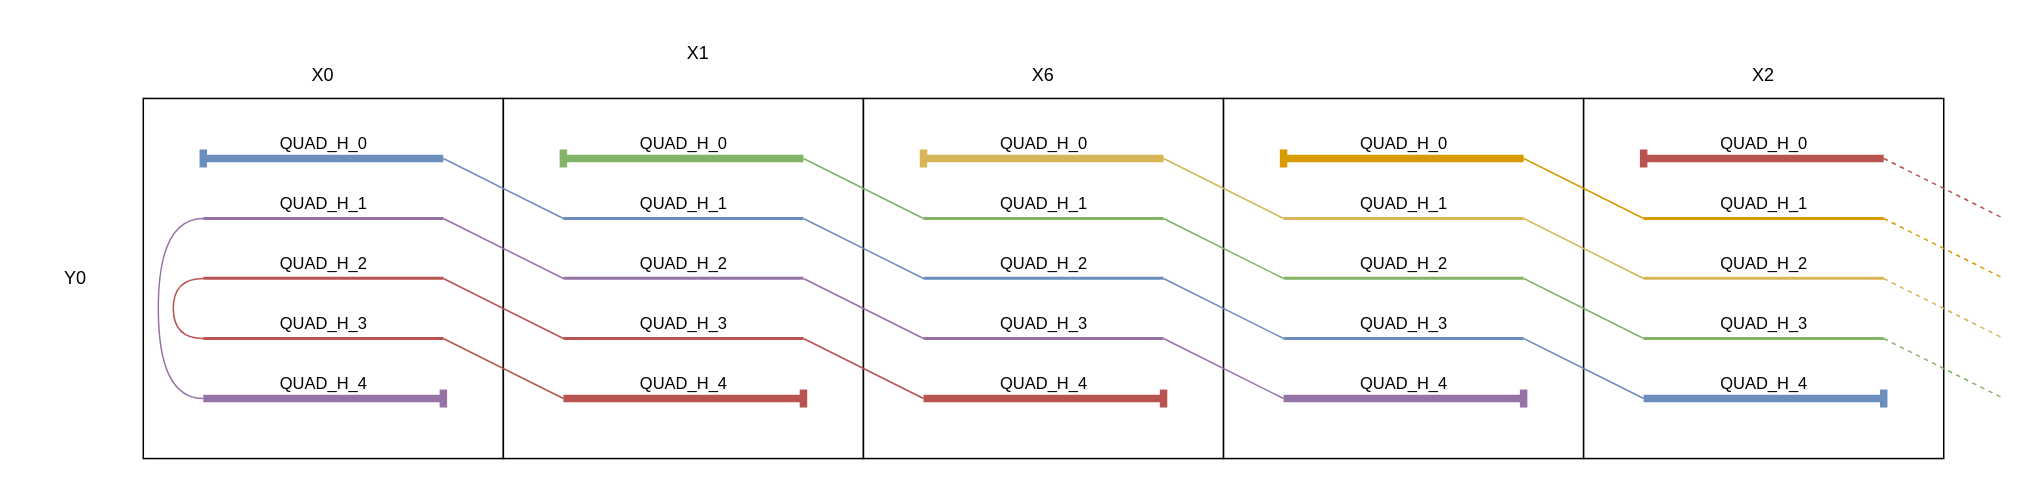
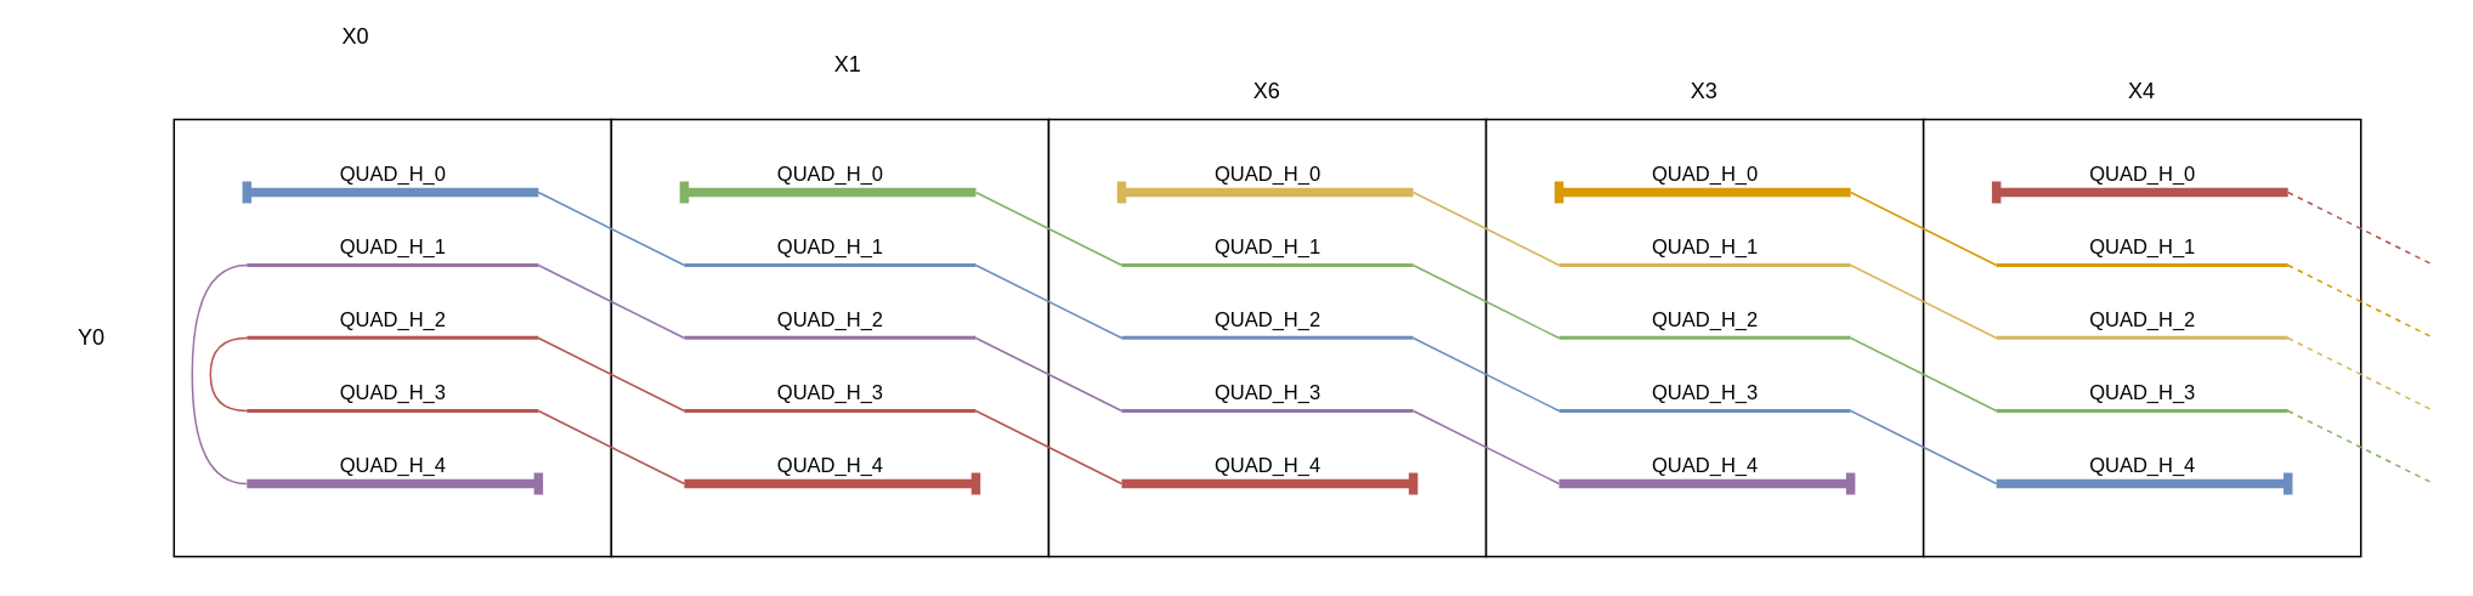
  <mxCell id="0" />
  <mxCell id="1" parent="0" />
  <mxCell id="2" value="" style="whiteSpace=wrap;html=1;aspect=fixed;" parent="1" vertex="1"><mxGeometry x="95" y="65" width="240" height="240" as="geometry" /></mxCell>
  <mxCell id="3" value="&lt;div&gt;QUAD_H_0&lt;/div&gt;" style="endArrow=none;html=1;rounded=0;startArrow=baseDash;startFill=0;strokeWidth=5;fillColor=#dae8fc;strokeColor=#6c8ebf;" parent="1" edge="1"><mxGeometry x="0.001" y="10" width="50" height="50" relative="1" as="geometry"><mxPoint x="135" y="105" as="sourcePoint" /><mxPoint x="295" y="105" as="targetPoint" /><mxPoint as="offset" /></mxGeometry></mxCell>
  <mxCell id="4" value="&lt;div&gt;QUAD_H_1&lt;/div&gt;" style="endArrow=none;html=1;rounded=0;startArrow=none;startFill=0;fillColor=#e1d5e7;strokeColor=#9673a6;strokeWidth=2;" parent="1" edge="1"><mxGeometry x="0.001" y="10" width="50" height="50" relative="1" as="geometry"><mxPoint x="135" y="145" as="sourcePoint" /><mxPoint x="295" y="145" as="targetPoint" /><mxPoint as="offset" /></mxGeometry></mxCell>
  <mxCell id="5" value="&lt;div&gt;QUAD_H_2&lt;/div&gt;" style="endArrow=none;html=1;rounded=0;startArrow=none;startFill=0;fillColor=#f8cecc;strokeColor=#b85450;strokeWidth=2;" parent="1" edge="1"><mxGeometry y="10" width="50" height="50" relative="1" as="geometry"><mxPoint x="135" y="184.76" as="sourcePoint" /><mxPoint x="295" y="184.76" as="targetPoint" /><mxPoint as="offset" /></mxGeometry></mxCell>
  <mxCell id="6" value="&lt;div&gt;QUAD_H_3&lt;/div&gt;" style="endArrow=none;html=1;rounded=0;startArrow=none;startFill=0;fillColor=#f8cecc;strokeColor=#b85450;strokeWidth=2;" parent="1" edge="1"><mxGeometry y="10" width="50" height="50" relative="1" as="geometry"><mxPoint x="135" y="225" as="sourcePoint" /><mxPoint x="295" y="225" as="targetPoint" /><mxPoint as="offset" /></mxGeometry></mxCell>
  <mxCell id="7" value="&lt;div&gt;QUAD_H_4&lt;/div&gt;" style="endArrow=baseDash;html=1;rounded=0;endFill=0;startArrow=none;startFill=0;strokeWidth=5;fillColor=#e1d5e7;strokeColor=#9673a6;" parent="1" edge="1"><mxGeometry x="0.001" y="10" width="50" height="50" relative="1" as="geometry"><mxPoint x="135" y="265" as="sourcePoint" /><mxPoint x="295" y="265" as="targetPoint" /><mxPoint as="offset" /></mxGeometry></mxCell>
  <mxCell id="8" value="" style="whiteSpace=wrap;html=1;aspect=fixed;" parent="1" vertex="1"><mxGeometry x="335" y="65" width="240" height="240" as="geometry" /></mxCell>
  <mxCell id="9" value="&lt;div&gt;QUAD_H_0&lt;/div&gt;" style="endArrow=none;html=1;rounded=0;startArrow=baseDash;startFill=0;strokeWidth=5;fillColor=#d5e8d4;strokeColor=#82b366;" parent="1" edge="1"><mxGeometry x="0.001" y="10" width="50" height="50" relative="1" as="geometry"><mxPoint x="375" y="105" as="sourcePoint" /><mxPoint x="535" y="105" as="targetPoint" /><mxPoint as="offset" /></mxGeometry></mxCell>
  <mxCell id="10" value="&lt;div&gt;QUAD_H_1&lt;/div&gt;" style="endArrow=none;html=1;rounded=0;fillColor=#dae8fc;strokeColor=#6c8ebf;strokeWidth=2;" parent="1" edge="1"><mxGeometry x="0.001" y="10" width="50" height="50" relative="1" as="geometry"><mxPoint x="375" y="145" as="sourcePoint" /><mxPoint x="535" y="145" as="targetPoint" /><mxPoint as="offset" /></mxGeometry></mxCell>
  <mxCell id="11" value="&lt;div&gt;QUAD_H_2&lt;/div&gt;" style="endArrow=none;html=1;rounded=0;fillColor=#e1d5e7;strokeColor=#9673a6;strokeWidth=2;" parent="1" edge="1"><mxGeometry y="10" width="50" height="50" relative="1" as="geometry"><mxPoint x="375" y="184.76" as="sourcePoint" /><mxPoint x="535" y="184.76" as="targetPoint" /><mxPoint as="offset" /></mxGeometry></mxCell>
  <mxCell id="12" value="&lt;div&gt;QUAD_H_3&lt;/div&gt;" style="endArrow=none;html=1;rounded=0;fillColor=#f8cecc;strokeColor=#b85450;strokeWidth=2;" parent="1" edge="1"><mxGeometry y="10" width="50" height="50" relative="1" as="geometry"><mxPoint x="375" y="225" as="sourcePoint" /><mxPoint x="535" y="225" as="targetPoint" /><mxPoint as="offset" /></mxGeometry></mxCell>
  <mxCell id="13" value="&lt;div&gt;QUAD_H_4&lt;/div&gt;" style="endArrow=baseDash;html=1;rounded=0;endFill=0;strokeWidth=5;fillColor=#f8cecc;strokeColor=#b85450;" parent="1" edge="1"><mxGeometry x="0.001" y="10" width="50" height="50" relative="1" as="geometry"><mxPoint x="375" y="265" as="sourcePoint" /><mxPoint x="535" y="265" as="targetPoint" /><mxPoint as="offset" /></mxGeometry></mxCell>
  <mxCell id="14" value="" style="whiteSpace=wrap;html=1;aspect=fixed;" parent="1" vertex="1"><mxGeometry x="575" y="65" width="240" height="240" as="geometry" /></mxCell>
  <mxCell id="15" value="&lt;div&gt;QUAD_H_0&lt;/div&gt;" style="endArrow=none;html=1;rounded=0;startArrow=baseDash;startFill=0;strokeWidth=5;fillColor=#fff2cc;strokeColor=#d6b656;" parent="1" edge="1"><mxGeometry x="0.001" y="10" width="50" height="50" relative="1" as="geometry"><mxPoint x="615" y="105" as="sourcePoint" /><mxPoint x="775" y="105" as="targetPoint" /><mxPoint as="offset" /></mxGeometry></mxCell>
  <mxCell id="16" value="&lt;div&gt;QUAD_H_1&lt;/div&gt;" style="endArrow=none;html=1;rounded=0;fillColor=#d5e8d4;strokeColor=#82b366;strokeWidth=2;" parent="1" edge="1"><mxGeometry x="0.001" y="10" width="50" height="50" relative="1" as="geometry"><mxPoint x="615" y="145" as="sourcePoint" /><mxPoint x="775" y="145" as="targetPoint" /><mxPoint as="offset" /></mxGeometry></mxCell>
  <mxCell id="17" value="&lt;div&gt;QUAD_H_2&lt;/div&gt;" style="endArrow=none;html=1;rounded=0;fillColor=#dae8fc;strokeColor=#6c8ebf;strokeWidth=2;" parent="1" edge="1"><mxGeometry y="10" width="50" height="50" relative="1" as="geometry"><mxPoint x="615" y="184.76" as="sourcePoint" /><mxPoint x="775" y="184.76" as="targetPoint" /><mxPoint as="offset" /></mxGeometry></mxCell>
  <mxCell id="18" value="&lt;div&gt;QUAD_H_3&lt;/div&gt;" style="endArrow=none;html=1;rounded=0;fillColor=#e1d5e7;strokeColor=#9673a6;strokeWidth=2;" parent="1" edge="1"><mxGeometry y="10" width="50" height="50" relative="1" as="geometry"><mxPoint x="615" y="225" as="sourcePoint" /><mxPoint x="775" y="225" as="targetPoint" /><mxPoint as="offset" /></mxGeometry></mxCell>
  <mxCell id="19" value="&lt;div&gt;QUAD_H_4&lt;/div&gt;" style="endArrow=baseDash;html=1;rounded=0;endFill=0;strokeWidth=5;fillColor=#f8cecc;strokeColor=#b85450;" parent="1" edge="1"><mxGeometry x="0.001" y="10" width="50" height="50" relative="1" as="geometry"><mxPoint x="615" y="265" as="sourcePoint" /><mxPoint x="775" y="265" as="targetPoint" /><mxPoint as="offset" /></mxGeometry></mxCell>
  <mxCell id="20" value="" style="whiteSpace=wrap;html=1;aspect=fixed;" parent="1" vertex="1"><mxGeometry x="815" y="65" width="240" height="240" as="geometry" /></mxCell>
  <mxCell id="21" value="&lt;div&gt;QUAD_H_0&lt;/div&gt;" style="endArrow=none;html=1;rounded=0;startArrow=baseDash;startFill=0;strokeWidth=5;fillColor=#ffe6cc;strokeColor=#d79b00;" parent="1" edge="1"><mxGeometry x="0.001" y="10" width="50" height="50" relative="1" as="geometry"><mxPoint x="855" y="105" as="sourcePoint" /><mxPoint x="1015" y="105" as="targetPoint" /><mxPoint as="offset" /></mxGeometry></mxCell>
  <mxCell id="22" value="&lt;div&gt;QUAD_H_1&lt;/div&gt;" style="endArrow=none;html=1;rounded=0;fillColor=#fff2cc;strokeColor=#d6b656;strokeWidth=2;" parent="1" edge="1"><mxGeometry x="0.001" y="10" width="50" height="50" relative="1" as="geometry"><mxPoint x="855" y="145" as="sourcePoint" /><mxPoint x="1015" y="145" as="targetPoint" /><mxPoint as="offset" /></mxGeometry></mxCell>
  <mxCell id="23" value="&lt;div&gt;QUAD_H_2&lt;/div&gt;" style="endArrow=none;html=1;rounded=0;fillColor=#d5e8d4;strokeColor=#82b366;strokeWidth=2;" parent="1" edge="1"><mxGeometry y="10" width="50" height="50" relative="1" as="geometry"><mxPoint x="855" y="184.76" as="sourcePoint" /><mxPoint x="1015" y="184.76" as="targetPoint" /><mxPoint as="offset" /></mxGeometry></mxCell>
  <mxCell id="24" value="&lt;div&gt;QUAD_H_3&lt;/div&gt;" style="endArrow=none;html=1;rounded=0;fillColor=#dae8fc;strokeColor=#6c8ebf;strokeWidth=2;" parent="1" edge="1"><mxGeometry y="10" width="50" height="50" relative="1" as="geometry"><mxPoint x="855" y="225" as="sourcePoint" /><mxPoint x="1015" y="225" as="targetPoint" /><mxPoint as="offset" /></mxGeometry></mxCell>
  <mxCell id="25" value="&lt;div&gt;QUAD_H_4&lt;/div&gt;" style="endArrow=baseDash;html=1;rounded=0;endFill=0;strokeWidth=5;fillColor=#e1d5e7;strokeColor=#9673a6;" parent="1" edge="1"><mxGeometry x="0.001" y="10" width="50" height="50" relative="1" as="geometry"><mxPoint x="855" y="265" as="sourcePoint" /><mxPoint x="1015" y="265" as="targetPoint" /><mxPoint as="offset" /></mxGeometry></mxCell>
  <mxCell id="26" value="" style="whiteSpace=wrap;html=1;aspect=fixed;" parent="1" vertex="1"><mxGeometry x="1055" y="65" width="240" height="240" as="geometry" /></mxCell>
  <mxCell id="27" value="&lt;div&gt;QUAD_H_0&lt;/div&gt;" style="endArrow=none;html=1;rounded=0;startArrow=baseDash;startFill=0;strokeWidth=5;fillColor=#f8cecc;strokeColor=#b85450;" parent="1" edge="1"><mxGeometry x="0.001" y="10" width="50" height="50" relative="1" as="geometry"><mxPoint x="1095" y="105" as="sourcePoint" /><mxPoint x="1255" y="105" as="targetPoint" /><mxPoint as="offset" /></mxGeometry></mxCell>
  <mxCell id="28" value="&lt;div&gt;QUAD_H_1&lt;/div&gt;" style="endArrow=none;html=1;rounded=0;fillColor=#ffe6cc;strokeColor=#d79b00;strokeWidth=2;" parent="1" edge="1"><mxGeometry x="0.001" y="10" width="50" height="50" relative="1" as="geometry"><mxPoint x="1095" y="145" as="sourcePoint" /><mxPoint x="1255" y="145" as="targetPoint" /><mxPoint as="offset" /></mxGeometry></mxCell>
  <mxCell id="29" value="&lt;div&gt;QUAD_H_2&lt;/div&gt;" style="endArrow=none;html=1;rounded=0;fillColor=#fff2cc;strokeColor=#d6b656;strokeWidth=2;" parent="1" edge="1"><mxGeometry y="10" width="50" height="50" relative="1" as="geometry"><mxPoint x="1095" y="184.76" as="sourcePoint" /><mxPoint x="1255" y="184.76" as="targetPoint" /><mxPoint as="offset" /></mxGeometry></mxCell>
  <mxCell id="30" value="&lt;div&gt;QUAD_H_3&lt;/div&gt;" style="endArrow=none;html=1;rounded=0;fillColor=#d5e8d4;strokeColor=#82b366;strokeWidth=2;" parent="1" edge="1"><mxGeometry y="10" width="50" height="50" relative="1" as="geometry"><mxPoint x="1095" y="225" as="sourcePoint" /><mxPoint x="1255" y="225" as="targetPoint" /><mxPoint as="offset" /></mxGeometry></mxCell>
  <mxCell id="31" value="&lt;div&gt;QUAD_H_4&lt;/div&gt;" style="endArrow=baseDash;html=1;rounded=0;endFill=0;strokeWidth=5;fillColor=#dae8fc;strokeColor=#6c8ebf;" parent="1" edge="1"><mxGeometry x="0.001" y="10" width="50" height="50" relative="1" as="geometry"><mxPoint x="1095" y="265" as="sourcePoint" /><mxPoint x="1255" y="265" as="targetPoint" /><mxPoint as="offset" /></mxGeometry></mxCell>
  <mxCell id="32" value="" style="edgeStyle=none;orthogonalLoop=1;jettySize=auto;html=1;rounded=0;endArrow=none;startFill=0;fillColor=#dae8fc;strokeColor=#6c8ebf;" parent="1" edge="1"><mxGeometry width="80" relative="1" as="geometry"><mxPoint x="295" y="105" as="sourcePoint" /><mxPoint x="375" y="145" as="targetPoint" /><Array as="points" /></mxGeometry></mxCell>
  <mxCell id="33" value="" style="edgeStyle=none;orthogonalLoop=1;jettySize=auto;html=1;rounded=0;endArrow=none;startFill=0;fillColor=#e1d5e7;strokeColor=#9673a6;" parent="1" edge="1"><mxGeometry width="80" relative="1" as="geometry"><mxPoint x="295" y="145" as="sourcePoint" /><mxPoint x="375" y="185" as="targetPoint" /><Array as="points" /></mxGeometry></mxCell>
  <mxCell id="34" value="" style="edgeStyle=none;orthogonalLoop=1;jettySize=auto;html=1;rounded=0;endArrow=none;startFill=0;fillColor=#f8cecc;strokeColor=#b85450;" parent="1" edge="1"><mxGeometry width="80" relative="1" as="geometry"><mxPoint x="295" y="185" as="sourcePoint" /><mxPoint x="375" y="225" as="targetPoint" /><Array as="points" /></mxGeometry></mxCell>
  <mxCell id="35" value="" style="edgeStyle=none;orthogonalLoop=1;jettySize=auto;html=1;rounded=0;endArrow=none;startFill=0;fillColor=#f8cecc;strokeColor=#b85450;" parent="1" edge="1"><mxGeometry width="80" relative="1" as="geometry"><mxPoint x="295" y="225" as="sourcePoint" /><mxPoint x="375" y="265" as="targetPoint" /><Array as="points" /></mxGeometry></mxCell>
  <mxCell id="36" value="" style="edgeStyle=none;orthogonalLoop=1;jettySize=auto;html=1;rounded=0;endArrow=none;startFill=0;fillColor=#d5e8d4;strokeColor=#82b366;" parent="1" edge="1"><mxGeometry width="80" relative="1" as="geometry"><mxPoint x="535" y="105" as="sourcePoint" /><mxPoint x="615" y="145" as="targetPoint" /><Array as="points" /></mxGeometry></mxCell>
  <mxCell id="37" value="" style="edgeStyle=none;orthogonalLoop=1;jettySize=auto;html=1;rounded=0;endArrow=none;startFill=0;fillColor=#dae8fc;strokeColor=#6c8ebf;" parent="1" edge="1"><mxGeometry width="80" relative="1" as="geometry"><mxPoint x="535" y="145" as="sourcePoint" /><mxPoint x="615" y="185" as="targetPoint" /><Array as="points" /></mxGeometry></mxCell>
  <mxCell id="38" value="" style="edgeStyle=none;orthogonalLoop=1;jettySize=auto;html=1;rounded=0;endArrow=none;startFill=0;fillColor=#e1d5e7;strokeColor=#9673a6;" parent="1" edge="1"><mxGeometry width="80" relative="1" as="geometry"><mxPoint x="535" y="185" as="sourcePoint" /><mxPoint x="615" y="225" as="targetPoint" /><Array as="points" /></mxGeometry></mxCell>
  <mxCell id="39" value="" style="edgeStyle=none;orthogonalLoop=1;jettySize=auto;html=1;rounded=0;endArrow=none;startFill=0;fillColor=#f8cecc;strokeColor=#b85450;" parent="1" edge="1"><mxGeometry width="80" relative="1" as="geometry"><mxPoint x="535" y="225" as="sourcePoint" /><mxPoint x="615" y="265" as="targetPoint" /><Array as="points" /></mxGeometry></mxCell>
  <mxCell id="40" value="" style="edgeStyle=none;orthogonalLoop=1;jettySize=auto;html=1;rounded=0;endArrow=none;startFill=0;fillColor=#fff2cc;strokeColor=#d6b656;" parent="1" edge="1"><mxGeometry width="80" relative="1" as="geometry"><mxPoint x="775" y="105" as="sourcePoint" /><mxPoint x="855" y="145" as="targetPoint" /><Array as="points" /></mxGeometry></mxCell>
  <mxCell id="41" value="" style="edgeStyle=none;orthogonalLoop=1;jettySize=auto;html=1;rounded=0;endArrow=none;startFill=0;fillColor=#d5e8d4;strokeColor=#82b366;" parent="1" edge="1"><mxGeometry width="80" relative="1" as="geometry"><mxPoint x="775" y="145" as="sourcePoint" /><mxPoint x="855" y="185" as="targetPoint" /><Array as="points" /></mxGeometry></mxCell>
  <mxCell id="42" value="" style="edgeStyle=none;orthogonalLoop=1;jettySize=auto;html=1;rounded=0;endArrow=none;startFill=0;fillColor=#dae8fc;strokeColor=#6c8ebf;" parent="1" edge="1"><mxGeometry width="80" relative="1" as="geometry"><mxPoint x="775" y="185" as="sourcePoint" /><mxPoint x="855" y="225" as="targetPoint" /><Array as="points" /></mxGeometry></mxCell>
  <mxCell id="43" value="" style="edgeStyle=none;orthogonalLoop=1;jettySize=auto;html=1;rounded=0;endArrow=none;startFill=0;fillColor=#e1d5e7;strokeColor=#9673a6;" parent="1" edge="1"><mxGeometry width="80" relative="1" as="geometry"><mxPoint x="775" y="225" as="sourcePoint" /><mxPoint x="855" y="265" as="targetPoint" /><Array as="points" /></mxGeometry></mxCell>
  <mxCell id="44" value="" style="edgeStyle=none;orthogonalLoop=1;jettySize=auto;html=1;rounded=0;endArrow=none;startFill=0;fillColor=#ffe6cc;strokeColor=#d79b00;" parent="1" edge="1"><mxGeometry width="80" relative="1" as="geometry"><mxPoint x="1015" y="105" as="sourcePoint" /><mxPoint x="1095" y="145" as="targetPoint" /><Array as="points" /></mxGeometry></mxCell>
  <mxCell id="45" value="" style="edgeStyle=none;orthogonalLoop=1;jettySize=auto;html=1;rounded=0;endArrow=none;startFill=0;fillColor=#fff2cc;strokeColor=#d6b656;" parent="1" edge="1"><mxGeometry width="80" relative="1" as="geometry"><mxPoint x="1015" y="145" as="sourcePoint" /><mxPoint x="1095" y="185" as="targetPoint" /><Array as="points" /></mxGeometry></mxCell>
  <mxCell id="46" value="" style="edgeStyle=none;orthogonalLoop=1;jettySize=auto;html=1;rounded=0;endArrow=none;startFill=0;fillColor=#d5e8d4;strokeColor=#82b366;" parent="1" edge="1"><mxGeometry width="80" relative="1" as="geometry"><mxPoint x="1015" y="185" as="sourcePoint" /><mxPoint x="1095" y="225" as="targetPoint" /><Array as="points" /></mxGeometry></mxCell>
  <mxCell id="47" value="" style="edgeStyle=none;orthogonalLoop=1;jettySize=auto;html=1;rounded=0;endArrow=none;startFill=0;fillColor=#dae8fc;strokeColor=#6c8ebf;" parent="1" edge="1"><mxGeometry width="80" relative="1" as="geometry"><mxPoint x="1015" y="225" as="sourcePoint" /><mxPoint x="1095" y="265" as="targetPoint" /><Array as="points" /></mxGeometry></mxCell>
  <mxCell id="48" value="" style="edgeStyle=none;orthogonalLoop=1;jettySize=auto;html=1;rounded=0;endArrow=none;startFill=0;dashed=1;fillColor=#f8cecc;strokeColor=#b85450;" parent="1" edge="1"><mxGeometry width="80" relative="1" as="geometry"><mxPoint x="1255" y="105" as="sourcePoint" /><mxPoint x="1335" y="145" as="targetPoint" /><Array as="points" /></mxGeometry></mxCell>
  <mxCell id="49" value="" style="edgeStyle=none;orthogonalLoop=1;jettySize=auto;html=1;rounded=0;endArrow=none;startFill=0;dashed=1;fillColor=#fff2cc;strokeColor=#d6b656;" parent="1" edge="1"><mxGeometry width="80" relative="1" as="geometry"><mxPoint x="1255" y="185" as="sourcePoint" /><mxPoint x="1335" y="225" as="targetPoint" /><Array as="points" /></mxGeometry></mxCell>
  <mxCell id="50" value="" style="edgeStyle=none;orthogonalLoop=1;jettySize=auto;html=1;rounded=0;endArrow=none;startFill=0;dashed=1;fillColor=#ffe6cc;strokeColor=#d79b00;" parent="1" edge="1"><mxGeometry width="80" relative="1" as="geometry"><mxPoint x="1255" y="145" as="sourcePoint" /><mxPoint x="1335" y="185" as="targetPoint" /><Array as="points" /></mxGeometry></mxCell>
  <mxCell id="51" value="" style="edgeStyle=none;orthogonalLoop=1;jettySize=auto;html=1;rounded=0;endArrow=none;startFill=0;dashed=1;fillColor=#d5e8d4;strokeColor=#82b366;" parent="1" edge="1"><mxGeometry width="80" relative="1" as="geometry"><mxPoint x="1255" y="225" as="sourcePoint" /><mxPoint x="1335" y="265" as="targetPoint" /><Array as="points" /></mxGeometry></mxCell>
- <mxCell id="52" value="X0" style="text;html=1;align=center;verticalAlign=middle;whiteSpace=wrap;rounded=0;" parent="1" vertex="1"><mxGeometry x="185" y="35" width="60" height="30" as="geometry" /></mxCell>
+ <mxCell id="52" value="X0" style="text;html=1;align=center;verticalAlign=middle;whiteSpace=wrap;rounded=0;" parent="1" vertex="1"><mxGeometry x="165" y="5" width="60" height="30" as="geometry" /></mxCell>
  <mxCell id="53" value="X1" style="text;html=1;align=center;verticalAlign=middle;whiteSpace=wrap;rounded=0;" parent="1" vertex="1"><mxGeometry x="435" y="20" width="60" height="30" as="geometry" /></mxCell>
  <mxCell id="54" value="X6" style="text;html=1;align=center;verticalAlign=middle;whiteSpace=wrap;rounded=0;" parent="1" vertex="1"><mxGeometry x="665" y="35" width="60" height="30" as="geometry" /></mxCell>
- <mxCell id="56" value="X2" style="text;html=1;align=center;verticalAlign=middle;whiteSpace=wrap;rounded=0;" parent="1" vertex="1"><mxGeometry x="1145" y="35" width="60" height="30" as="geometry" /></mxCell>
+ <mxCell id="55" value="&lt;div&gt;X3&lt;/div&gt;" style="text;html=1;align=center;verticalAlign=middle;whiteSpace=wrap;rounded=0;" parent="1" vertex="1"><mxGeometry x="905" y="35" width="60" height="30" as="geometry" /></mxCell>
+ <mxCell id="56" value="X4" style="text;html=1;align=center;verticalAlign=middle;whiteSpace=wrap;rounded=0;" parent="1" vertex="1"><mxGeometry x="1145" y="35" width="60" height="30" as="geometry" /></mxCell>
  <mxCell id="57" value="Y0" style="text;html=1;align=center;verticalAlign=middle;whiteSpace=wrap;rounded=0;" parent="1" vertex="1"><mxGeometry x="20" y="170" width="60" height="30" as="geometry" /></mxCell>
  <mxCell id="58" value="" style="curved=1;endArrow=none;html=1;rounded=0;startFill=0;fillColor=#f8cecc;strokeColor=#b85450;" parent="1" edge="1"><mxGeometry width="50" height="50" relative="1" as="geometry"><mxPoint x="135" y="225" as="sourcePoint" /><mxPoint x="135" y="185" as="targetPoint" /><Array as="points"><mxPoint x="115" y="225" /><mxPoint x="115" y="185" /></Array></mxGeometry></mxCell>
  <mxCell id="59" value="" style="curved=1;endArrow=none;html=1;rounded=0;startFill=0;fillColor=#e1d5e7;strokeColor=#9673a6;" parent="1" edge="1"><mxGeometry width="50" height="50" relative="1" as="geometry"><mxPoint x="135" y="265" as="sourcePoint" /><mxPoint x="135" y="145" as="targetPoint" /><Array as="points"><mxPoint x="105" y="265" /><mxPoint x="105" y="145" /></Array></mxGeometry></mxCell>
